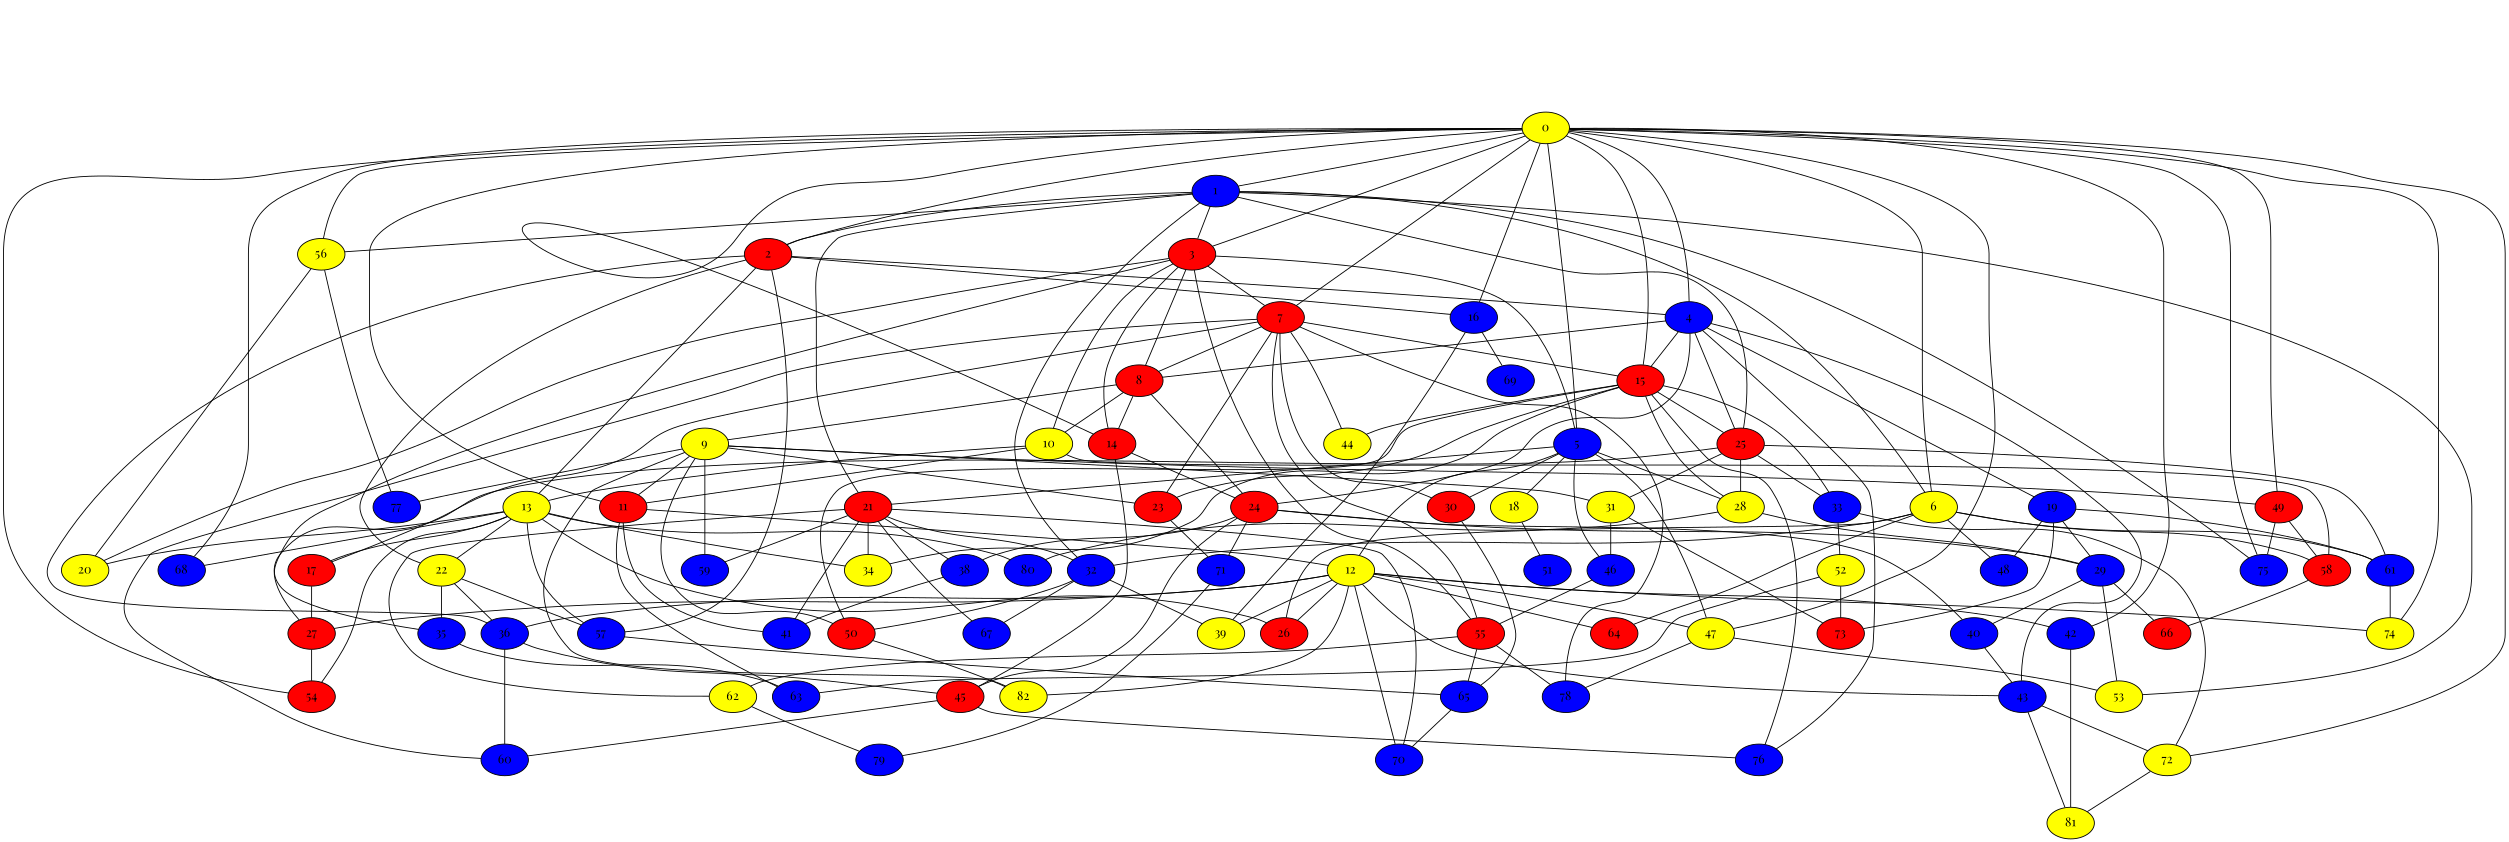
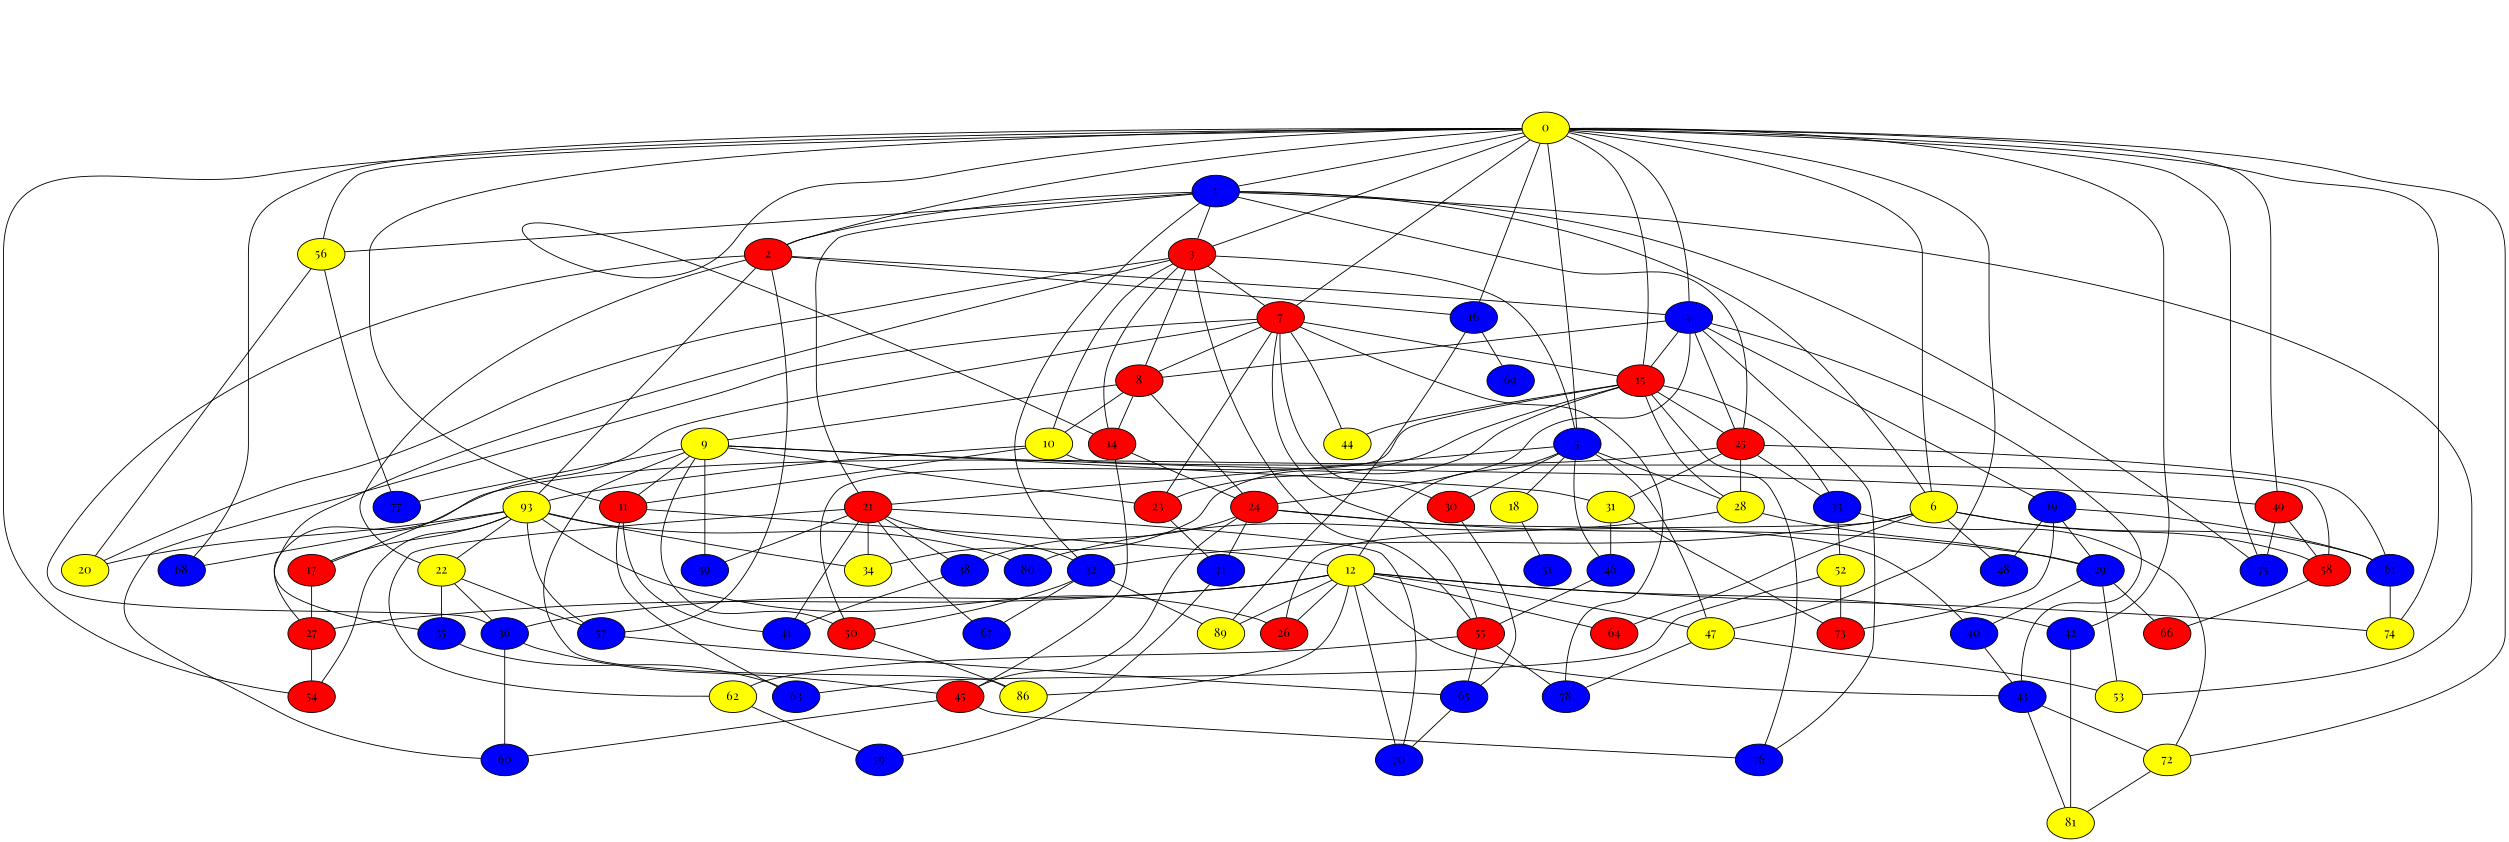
  graph {
    fontname="Playfair Display"
    node [fillcolor=blue fontname="Playfair Display" style=filled]
    edge [fontname="Playfair Display"]
    0 [fillcolor=yellow]
    1
    2 [fillcolor=red]
    3 [fillcolor=red]
    4
    5
    6 [fillcolor=yellow]
    7 [fillcolor=red]
    11 [fillcolor=red]
    14 [fillcolor=red]
    15 [fillcolor=red]
    16
    42
    47 [fillcolor=yellow]
    49 [fillcolor=red]
    54 [fillcolor=red]
    56 [fillcolor=yellow]
    68
    72 [fillcolor=yellow]
    74 [fillcolor=yellow]
    75
    21 [fillcolor=red]
    25 [fillcolor=red]
    32
    53 [fillcolor=yellow]
-   13 [fillcolor=yellow]
+   13 [fillcolor=yellow label=93]
    22 [fillcolor=yellow]
    36
    57
    20 [fillcolor=yellow]
    8 [fillcolor=red]
    10 [fillcolor=yellow]
    35
    55 [fillcolor=red]
    19
    24 [fillcolor=red]
    43
    76
    12 [fillcolor=yellow]
    18 [fillcolor=yellow]
    28 [fillcolor=yellow]
    30 [fillcolor=red]
    46
    26 [fillcolor=red]
    48
    58 [fillcolor=red]
    61
    64 [fillcolor=red]
    17 [fillcolor=red]
    23 [fillcolor=red]
    44 [fillcolor=yellow]
    60
    78
    41
    63
    45 [fillcolor=red]
    50 [fillcolor=red]
    34 [fillcolor=yellow]
    33
-   39 [fillcolor=yellow]
+   39 [fillcolor=yellow label=89]
    69
    81 [fillcolor=yellow]
    77
-   82 [fillcolor=yellow]
+   82 [fillcolor=yellow label=86]
    59
    70
    38
    62 [fillcolor=yellow]
    67
    31 [fillcolor=yellow]
    27 [fillcolor=red]
    80
    65
    9 [fillcolor=yellow]
    29
    73 [fillcolor=red]
    71
    40
    51
    66 [fillcolor=red]
    52 [fillcolor=yellow]
    79
    0 -- 1
    0 -- 2
    0 -- 3
    0 -- 4
    0 -- 5
    0 -- 6
    0 -- 7
    0 -- 11
    0 -- 14
    0 -- 15
    0 -- 16
    0 -- 42
    0 -- 47
    0 -- 49
    0 -- 54
    0 -- 56
    0 -- 68
    0 -- 72
    0 -- 74
    0 -- 75
    1 -- 2
    1 -- 3
    1 -- 6
    1 -- 56
    1 -- 75
    1 -- 21
    1 -- 25
    1 -- 32
    1 -- 53
    2 -- 4
    2 -- 16
    2 -- 13
    2 -- 22
    2 -- 36
    2 -- 57
    3 -- 5
    3 -- 7
    3 -- 14
    3 -- 20
    3 -- 8
    3 -- 10
    3 -- 35
    3 -- 55
    4 -- 15
    4 -- 25
    4 -- 8
    4 -- 19
    4 -- 24
    4 -- 43
    4 -- 76
    5 -- 47
    5 -- 21
    5 -- 12
    5 -- 18
    5 -- 28
    5 -- 30
    5 -- 46
    6 -- 32
    6 -- 26
    6 -- 48
    6 -- 58
    6 -- 61
    6 -- 64
    7 -- 15
    7 -- 8
    7 -- 55
    7 -- 30
    7 -- 17
    7 -- 23
    7 -- 44
    7 -- 60
    7 -- 78
    11 -- 12
    11 -- 41
    11 -- 63
    14 -- 24
    14 -- 45
    15 -- 25
    15 -- 76
    15 -- 28
    15 -- 23
    15 -- 44
    15 -- 50
    15 -- 34
    15 -- 33
    16 -- 39
    16 -- 69
    42 -- 81
    47 -- 53
    47 -- 78
    49 -- 75
    49 -- 58
    56 -- 20
    56 -- 77
    72 -- 81
    21 -- 32
    21 -- 41
    21 -- 34
    21 -- 59
    21 -- 70
    21 -- 38
    21 -- 62
    21 -- 67
    25 -- 28
    25 -- 61
    25 -- 33
    25 -- 31
    25 -- 27
    32 -- 50
    32 -- 39
    32 -- 67
    13 -- 54
    13 -- 68
    13 -- 22
    13 -- 57
    13 -- 20
    13 -- 26
    13 -- 17
    13 -- 34
    13 -- 80
    22 -- 36
    22 -- 57
    22 -- 35
    36 -- 60
    36 -- 45
    57 -- 65
    8 -- 14
    8 -- 10
    8 -- 24
    8 -- 9
    10 -- 11
    10 -- 13
    10 -- 58
    35 -- 63
    55 -- 78
    55 -- 62
    55 -- 65
    19 -- 48
    19 -- 61
    19 -- 29
    19 -- 73
    24 -- 45
    24 -- 38
    24 -- 29
    24 -- 71
    24 -- 40
    43 -- 72
    43 -- 81
    12 -- 42
    12 -- 47
    12 -- 74
    12 -- 36
    12 -- 43
    12 -- 26
    12 -- 64
    12 -- 39
    12 -- 82
    12 -- 70
    12 -- 27
    18 -- 51
    28 -- 80
    28 -- 29
    30 -- 65
    46 -- 55
    58 -- 66
    61 -- 74
    17 -- 27
    23 -- 71
    45 -- 76
    45 -- 60
    50 -- 82
    33 -- 72
    33 -- 52
    38 -- 41
    62 -- 79
    31 -- 46
    31 -- 73
    27 -- 54
    65 -- 70
    9 -- 11
    9 -- 49
    9 -- 23
    9 -- 50
    9 -- 77
    9 -- 82
    9 -- 59
    9 -- 31
    29 -- 53
    29 -- 40
    29 -- 66
    71 -- 79
    40 -- 43
    52 -- 63
    52 -- 73
  }
